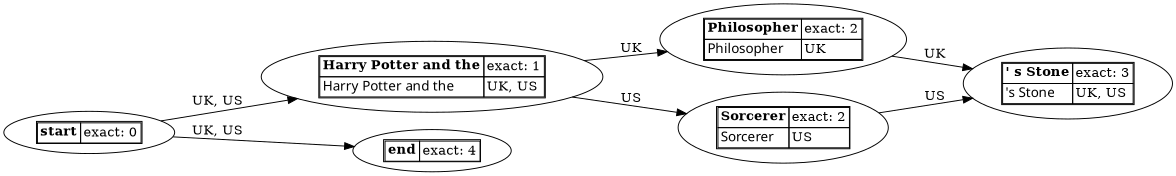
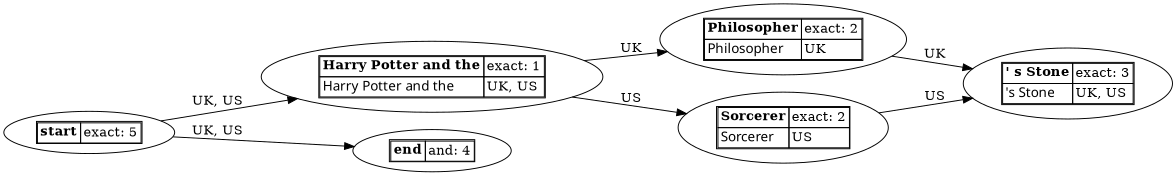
  digraph {
    rankdir=LR
-   n1 [label=<<TABLE CELLSPACING="0"><TR><TD ALIGN='LEFT'><B>start</B></TD><TD ALIGN='LEFT'>exact: 0</TD></TR></TABLE>>]
+   n1 [label=<<TABLE CELLSPACING="0"><TR><TD ALIGN='LEFT'><B>start</B></TD><TD ALIGN='LEFT'>exact: 5</TD></TR></TABLE>>]
    n2 [label=<<TABLE CELLSPACING="0"><TR><TD ALIGN='LEFT'><B>Harry Potter and the</B></TD><TD ALIGN='LEFT'>exact: 1</TD></TR><TR><TD ALIGN='LEFT'><FONT FACE='Bukyvede'>Harry Potter and the </FONT></TD><TD ALIGN='LEFT'>UK, US</TD></TR></TABLE>>]
    n3 [label=<<TABLE CELLSPACING="0"><TR><TD ALIGN='LEFT'><B>Philosopher</B></TD><TD ALIGN='LEFT'>exact: 2</TD></TR><TR><TD ALIGN='LEFT'><FONT FACE='Bukyvede'>Philosopher</FONT></TD><TD ALIGN='LEFT'>UK</TD></TR></TABLE>>]
    n4 [label=<<TABLE CELLSPACING="0"><TR><TD ALIGN='LEFT'><B>Sorcerer</B></TD><TD ALIGN='LEFT'>exact: 2</TD></TR><TR><TD ALIGN='LEFT'><FONT FACE='Bukyvede'>Sorcerer</FONT></TD><TD ALIGN='LEFT'>US</TD></TR></TABLE>>]
    n5 [label=<<TABLE CELLSPACING="0"><TR><TD ALIGN='LEFT'><B>' s Stone</B></TD><TD ALIGN='LEFT'>exact: 3</TD></TR><TR><TD ALIGN='LEFT'><FONT FACE='Bukyvede'>'s Stone</FONT></TD><TD ALIGN='LEFT'>UK, US</TD></TR></TABLE>>]
-   n6 [label=<<TABLE CELLSPACING="0"><TR><TD ALIGN='LEFT'><B>end</B></TD><TD ALIGN='LEFT'>exact: 4</TD></TR></TABLE>>]
+   n6 [label=<<TABLE CELLSPACING="0"><TR><TD ALIGN='LEFT'><B>end</B></TD><TD ALIGN='LEFT'>and: 4</TD></TR></TABLE>>]
    subgraph sub_1 {
      rank=same
      n1
    }
    subgraph sub_2 {
      rank=same
      n2
    }
    subgraph sub_3 {
      rank=same
      n3
      n4
    }
    subgraph sub_4 {
      rank=same
      n5
    }
    subgraph sub_5 {
      rank=same
      n6
    }
    n1 -> n2 [label="UK, US"]
    n1 -> n6 [label="UK, US"]
    n2 -> n3 [label=UK]
    n2 -> n4 [label=US]
    n3 -> n5 [label=UK]
    n4 -> n5 [label=US]
  }
